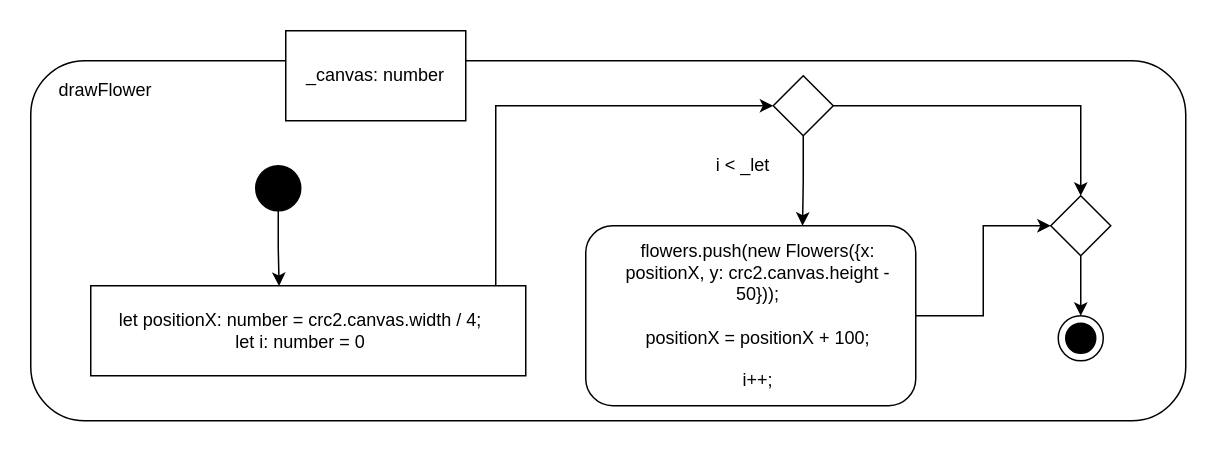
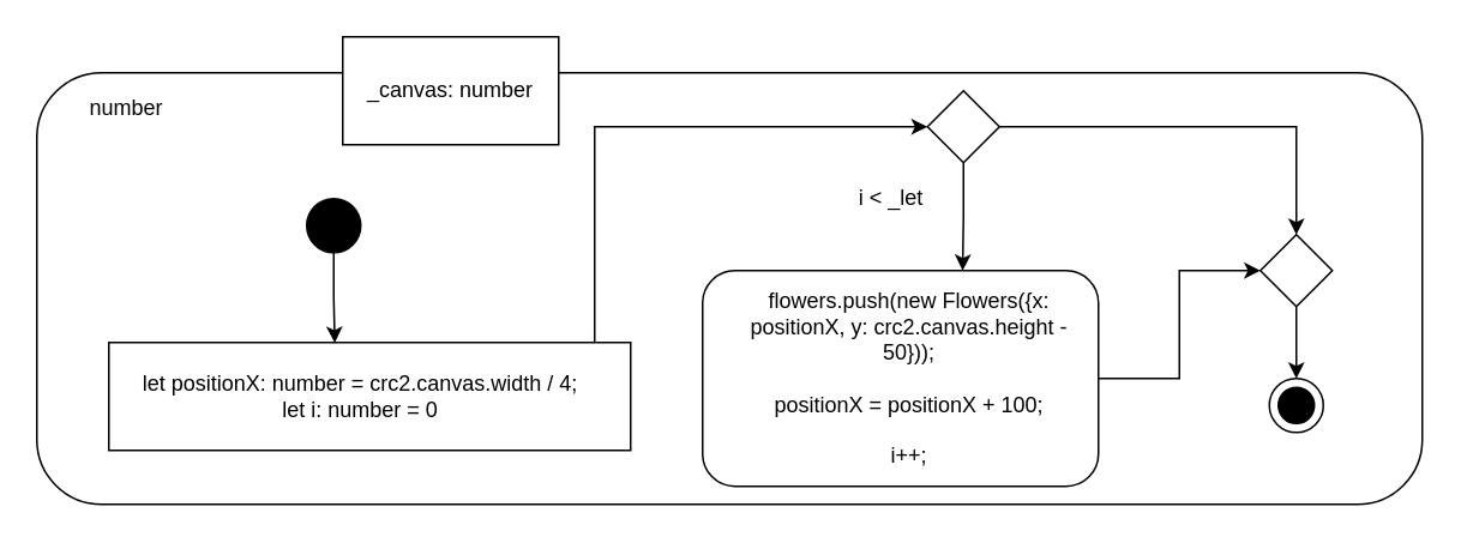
  <mxCell id="0" />
  <mxCell id="1" parent="0" />
  <mxCell id="2" value="" style="rounded=1;whiteSpace=wrap;html=1;fillColor=#FFFFFF;" parent="1" vertex="1"><mxGeometry x="20" y="40" width="770" height="240" as="geometry" /></mxCell>
- <mxCell id="3" value="drawFlower" style="text;html=1;strokeColor=none;fillColor=none;align=center;verticalAlign=middle;whiteSpace=wrap;rounded=0;" parent="1" vertex="1"><mxGeometry x="20" y="50" width="100" height="20" as="geometry" /></mxCell>
+ <mxCell id="3" value="number" style="text;html=1;strokeColor=none;fillColor=none;align=center;verticalAlign=middle;whiteSpace=wrap;rounded=0;" parent="1" vertex="1"><mxGeometry x="20" y="50" width="100" height="20" as="geometry" /></mxCell>
  <mxCell id="4" value="" style="rounded=0;whiteSpace=wrap;html=1;fillColor=#ffffff;" parent="1" vertex="1"><mxGeometry x="190" y="20" width="120" height="60" as="geometry" /></mxCell>
  <mxCell id="5" value="_canvas: number" style="text;html=1;strokeColor=none;fillColor=none;align=center;verticalAlign=middle;whiteSpace=wrap;rounded=0;" parent="1" vertex="1"><mxGeometry x="190" y="40" width="120" height="20" as="geometry" /></mxCell>
  <mxCell id="6" style="edgeStyle=orthogonalEdgeStyle;rounded=0;orthogonalLoop=1;jettySize=auto;html=1;exitX=0.5;exitY=1;exitDx=0;exitDy=0;entryX=0.433;entryY=0.003;entryDx=0;entryDy=0;entryPerimeter=0;" parent="1" source="7" target="9" edge="1"><mxGeometry relative="1" as="geometry" /></mxCell>
  <mxCell id="7" value="" style="ellipse;whiteSpace=wrap;html=1;aspect=fixed;fillColor=#000000;" parent="1" vertex="1"><mxGeometry x="170" y="110" width="30" height="30" as="geometry" /></mxCell>
  <mxCell id="8" style="edgeStyle=orthogonalEdgeStyle;rounded=0;orthogonalLoop=1;jettySize=auto;html=1;exitX=1;exitY=0.5;exitDx=0;exitDy=0;entryX=0;entryY=0.5;entryDx=0;entryDy=0;" parent="1" source="9" target="13" edge="1"><mxGeometry relative="1" as="geometry"><Array as="points"><mxPoint x="330" y="220" /><mxPoint x="330" y="70" /></Array></mxGeometry></mxCell>
  <mxCell id="9" value="" style="rounded=0;whiteSpace=wrap;html=1;fillColor=#FFFFFF;" parent="1" vertex="1"><mxGeometry x="60" y="190" width="290" height="60" as="geometry" /></mxCell>
  <mxCell id="10" value="let positionX: number = crc2.canvas.width / 4;&lt;br&gt;let i: number = 0" style="text;html=1;strokeColor=none;fillColor=none;align=center;verticalAlign=middle;whiteSpace=wrap;rounded=0;" parent="1" vertex="1"><mxGeometry x="60" y="210" width="280" height="20" as="geometry" /></mxCell>
  <mxCell id="11" style="edgeStyle=orthogonalEdgeStyle;rounded=0;orthogonalLoop=1;jettySize=auto;html=1;exitX=0.5;exitY=1;exitDx=0;exitDy=0;entryX=0.657;entryY=0;entryDx=0;entryDy=0;entryPerimeter=0;" parent="1" source="13" target="16" edge="1"><mxGeometry relative="1" as="geometry" /></mxCell>
  <mxCell id="12" style="edgeStyle=orthogonalEdgeStyle;rounded=0;orthogonalLoop=1;jettySize=auto;html=1;exitX=1;exitY=0.5;exitDx=0;exitDy=0;entryX=0.5;entryY=0;entryDx=0;entryDy=0;" parent="1" source="13" target="19" edge="1"><mxGeometry relative="1" as="geometry" /></mxCell>
  <mxCell id="13" value="" style="rhombus;whiteSpace=wrap;html=1;fillColor=#FFFFFF;" parent="1" vertex="1"><mxGeometry x="515" y="50" width="40" height="40" as="geometry" /></mxCell>
  <mxCell id="14" value="i &amp;lt; _let" style="text;html=1;strokeColor=none;fillColor=none;align=center;verticalAlign=middle;whiteSpace=wrap;rounded=0;" parent="1" vertex="1"><mxGeometry x="435" y="100" width="120" height="20" as="geometry" /></mxCell>
  <mxCell id="15" style="edgeStyle=orthogonalEdgeStyle;rounded=0;orthogonalLoop=1;jettySize=auto;html=1;exitX=1;exitY=0.5;exitDx=0;exitDy=0;entryX=0;entryY=0.5;entryDx=0;entryDy=0;" parent="1" source="16" target="19" edge="1"><mxGeometry relative="1" as="geometry" /></mxCell>
  <mxCell id="16" value="" style="rounded=1;whiteSpace=wrap;html=1;fillColor=#FFFFFF;" parent="1" vertex="1"><mxGeometry x="390" y="150" width="220" height="120" as="geometry" /></mxCell>
  <mxCell id="17" value="flowers.push(new Flowers({x: positionX, y: crc2.canvas.height - 50}));&lt;br&gt;&lt;br&gt;positionX = positionX + 100;&lt;br&gt;&lt;br&gt;i++;" style="text;html=1;strokeColor=none;fillColor=none;align=center;verticalAlign=middle;whiteSpace=wrap;rounded=0;" parent="1" vertex="1"><mxGeometry x="410" y="160" width="190" height="100" as="geometry" /></mxCell>
  <mxCell id="18" style="edgeStyle=orthogonalEdgeStyle;rounded=0;orthogonalLoop=1;jettySize=auto;html=1;exitX=0.5;exitY=1;exitDx=0;exitDy=0;entryX=0.5;entryY=0;entryDx=0;entryDy=0;" parent="1" source="19" target="20" edge="1"><mxGeometry relative="1" as="geometry" /></mxCell>
  <mxCell id="19" value="" style="rhombus;whiteSpace=wrap;html=1;fillColor=#FFFFFF;" parent="1" vertex="1"><mxGeometry x="700" y="130" width="40" height="40" as="geometry" /></mxCell>
  <mxCell id="20" value="" style="ellipse;whiteSpace=wrap;html=1;aspect=fixed;fillColor=#FFFFFF;" parent="1" vertex="1"><mxGeometry x="705" y="210" width="30" height="30" as="geometry" /></mxCell>
  <mxCell id="21" value="" style="ellipse;whiteSpace=wrap;html=1;aspect=fixed;fillColor=#000000;" parent="1" vertex="1"><mxGeometry x="710" y="215" width="20" height="20" as="geometry" /></mxCell>
